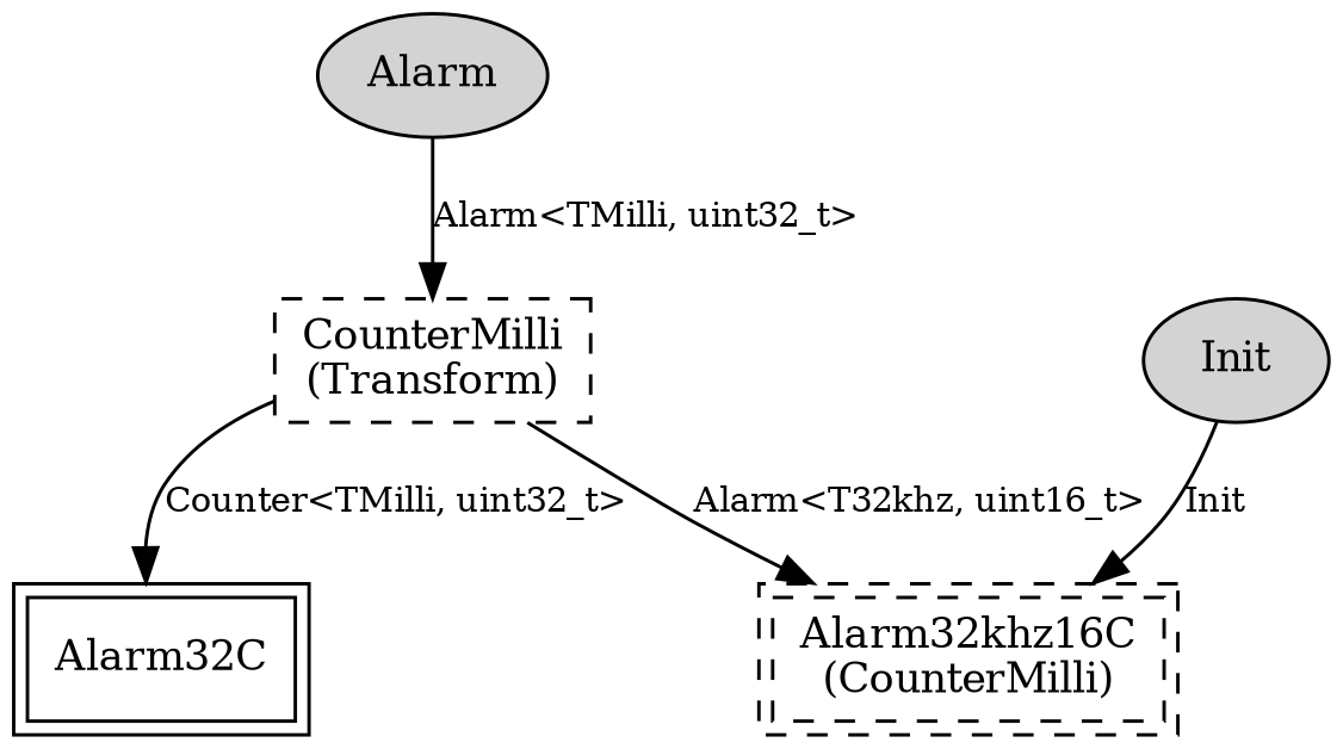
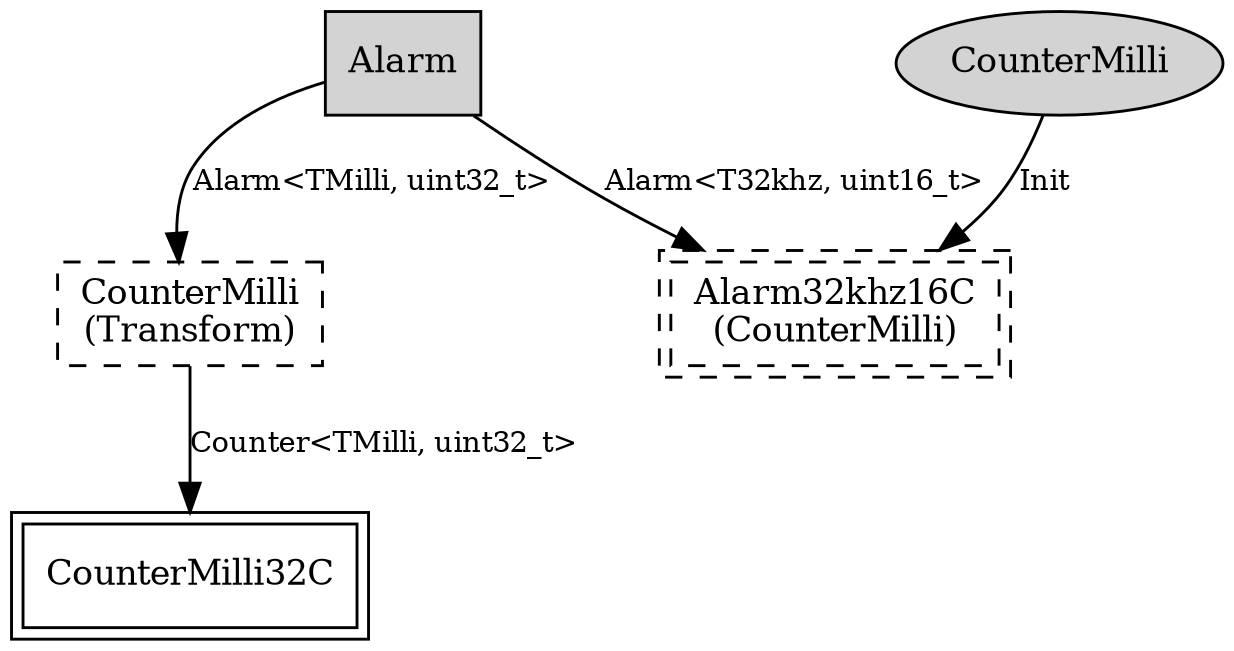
  digraph {
    node [fontsize=12 shape=box style=filled]
    edge [fontsize=10]
-   n1 [label=Alarm shape=ellipse]
+   n1 [label=Alarm]
    n2 [label="CounterMilli\n(Transform)" style=dashed]
    n3 [label="Alarm32khz16C\n(CounterMilli)" peripheries=2 style=dashed]
-   CounterMilli32C [peripheries=2 label=Alarm32C style=""]
-   n5 [label=Init shape=ellipse]
+   CounterMilli32C [peripheries=2 style=""]
+   n5 [label=CounterMilli shape=ellipse]
    n1 -> n2 [label="Alarm<TMilli, uint32_t>"]
-   n2 -> n3 [label="Alarm<T32khz, uint16_t>"]
+   n1 -> n3 [label="Alarm<T32khz, uint16_t>"]
    n2 -> CounterMilli32C [label="Counter<TMilli, uint32_t>"]
    n5 -> n3 [label=Init]
  }
